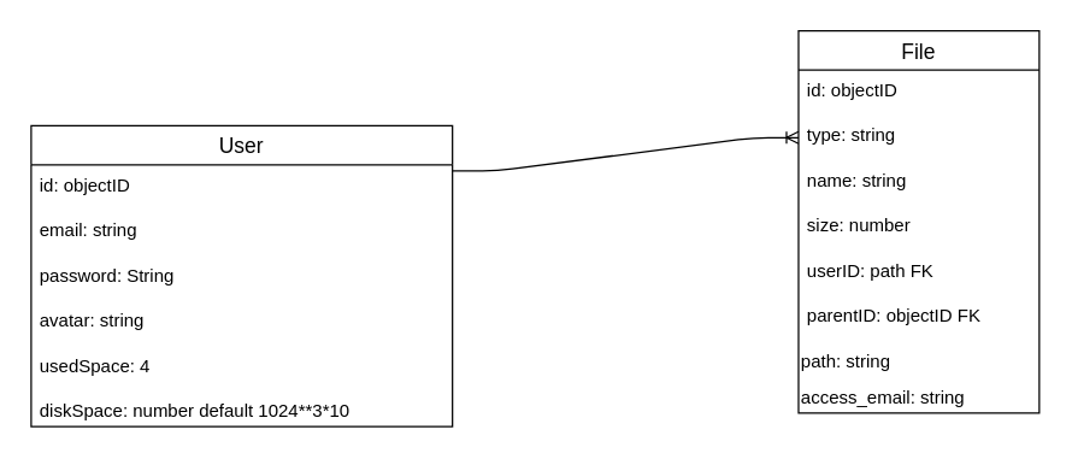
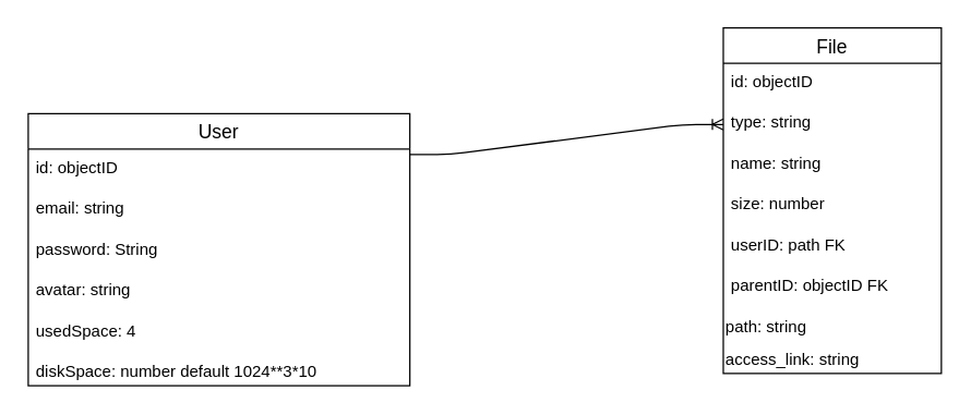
  <mxCell id="0" />
  <mxCell id="1" parent="0" />
  <mxCell id="2" value="User" style="swimlane;fontStyle=0;childLayout=stackLayout;horizontal=1;startSize=26;horizontalStack=0;resizeParent=1;resizeParentMax=0;resizeLast=0;collapsible=1;marginBottom=0;align=center;fontSize=14;" vertex="1" parent="1"><mxGeometry x="20" y="83" width="280" height="200" as="geometry" /></mxCell>
  <mxCell id="3" value="id: objectID" style="text;strokeColor=none;fillColor=none;spacingLeft=4;spacingRight=4;overflow=hidden;rotatable=0;points=[[0,0.5],[1,0.5]];portConstraint=eastwest;fontSize=12;" vertex="1" parent="2"><mxGeometry y="26" width="280" height="30" as="geometry" /></mxCell>
  <mxCell id="4" value="email: string" style="text;strokeColor=none;fillColor=none;spacingLeft=4;spacingRight=4;overflow=hidden;rotatable=0;points=[[0,0.5],[1,0.5]];portConstraint=eastwest;fontSize=12;" vertex="1" parent="2"><mxGeometry y="56" width="280" height="30" as="geometry" /></mxCell>
  <mxCell id="5" value="password: String" style="text;strokeColor=none;fillColor=none;spacingLeft=4;spacingRight=4;overflow=hidden;rotatable=0;points=[[0,0.5],[1,0.5]];portConstraint=eastwest;fontSize=12;" vertex="1" parent="2"><mxGeometry y="86" width="280" height="30" as="geometry" /></mxCell>
  <mxCell id="6" value="avatar: string" style="text;strokeColor=none;fillColor=none;spacingLeft=4;spacingRight=4;overflow=hidden;rotatable=0;points=[[0,0.5],[1,0.5]];portConstraint=eastwest;fontSize=12;" vertex="1" parent="2"><mxGeometry y="116" width="280" height="30" as="geometry" /></mxCell>
  <mxCell id="7" value="usedSpace: 4" style="text;strokeColor=none;fillColor=none;spacingLeft=4;spacingRight=4;overflow=hidden;rotatable=0;points=[[0,0.5],[1,0.5]];portConstraint=eastwest;fontSize=12;" vertex="1" parent="2"><mxGeometry y="146" width="280" height="30" as="geometry" /></mxCell>
  <mxCell id="8" value="diskSpace: number default 1024**3*10" style="text;strokeColor=none;fillColor=none;spacingLeft=4;spacingRight=4;overflow=hidden;rotatable=0;points=[[0,0.5],[1,0.5]];portConstraint=eastwest;fontSize=12;" vertex="1" parent="2"><mxGeometry y="176" width="280" height="24" as="geometry" /></mxCell>
  <mxCell id="9" value="File" style="swimlane;fontStyle=0;childLayout=stackLayout;horizontal=1;startSize=26;horizontalStack=0;resizeParent=1;resizeParentMax=0;resizeLast=0;collapsible=1;marginBottom=0;align=center;fontSize=14;" vertex="1" parent="1"><mxGeometry x="530" y="20" width="160" height="254" as="geometry" /></mxCell>
  <mxCell id="10" value="id: objectID" style="text;strokeColor=none;fillColor=none;spacingLeft=4;spacingRight=4;overflow=hidden;rotatable=0;points=[[0,0.5],[1,0.5]];portConstraint=eastwest;fontSize=12;" vertex="1" parent="9"><mxGeometry y="26" width="160" height="30" as="geometry" /></mxCell>
  <mxCell id="11" value="type: string" style="text;strokeColor=none;fillColor=none;spacingLeft=4;spacingRight=4;overflow=hidden;rotatable=0;points=[[0,0.5],[1,0.5]];portConstraint=eastwest;fontSize=12;" vertex="1" parent="9"><mxGeometry y="56" width="160" height="30" as="geometry" /></mxCell>
  <mxCell id="12" value="name: string" style="text;strokeColor=none;fillColor=none;spacingLeft=4;spacingRight=4;overflow=hidden;rotatable=0;points=[[0,0.5],[1,0.5]];portConstraint=eastwest;fontSize=12;" vertex="1" parent="9"><mxGeometry y="86" width="160" height="30" as="geometry" /></mxCell>
  <mxCell id="13" value="size: number" style="text;strokeColor=none;fillColor=none;spacingLeft=4;spacingRight=4;overflow=hidden;rotatable=0;points=[[0,0.5],[1,0.5]];portConstraint=eastwest;fontSize=12;" vertex="1" parent="9"><mxGeometry y="116" width="160" height="30" as="geometry" /></mxCell>
  <mxCell id="14" value="userID: path FK" style="text;strokeColor=none;fillColor=none;spacingLeft=4;spacingRight=4;overflow=hidden;rotatable=0;points=[[0,0.5],[1,0.5]];portConstraint=eastwest;fontSize=12;" vertex="1" parent="9"><mxGeometry y="146" width="160" height="30" as="geometry" /></mxCell>
  <mxCell id="15" value="parentID: objectID FK" style="text;strokeColor=none;fillColor=none;spacingLeft=4;spacingRight=4;overflow=hidden;rotatable=0;points=[[0,0.5],[1,0.5]];portConstraint=eastwest;fontSize=12;" vertex="1" parent="9"><mxGeometry y="176" width="160" height="30" as="geometry" /></mxCell>
  <mxCell id="16" value="&lt;div id=&quot;content&quot; class=&quot;style-scope ytd-expander&quot; style=&quot;overflow-wrap: break-word ; min-width: 0px ; margin: 0px ; padding: 0px ; border: 0px ; background: transparent ; overflow: hidden ; max-height: none&quot;&gt;path: string&lt;/div&gt;" style="text;whiteSpace=wrap;html=1;" vertex="1" parent="9"><mxGeometry y="206" width="160" height="24" as="geometry" /></mxCell>
- <mxCell id="17" value="&lt;div id=&quot;content&quot; class=&quot;style-scope ytd-expander&quot; style=&quot;overflow-wrap: break-word ; min-width: 0px ; margin: 0px ; padding: 0px ; border: 0px ; background: transparent ; overflow: hidden ; max-height: none&quot;&gt;access_email: string&lt;/div&gt;" style="text;whiteSpace=wrap;html=1;" vertex="1" parent="9"><mxGeometry y="230" width="160" height="24" as="geometry" /></mxCell>
+ <mxCell id="17" value="&lt;div id=&quot;content&quot; class=&quot;style-scope ytd-expander&quot; style=&quot;overflow-wrap: break-word ; min-width: 0px ; margin: 0px ; padding: 0px ; border: 0px ; background: transparent ; overflow: hidden ; max-height: none&quot;&gt;access_link: string&lt;/div&gt;" style="text;whiteSpace=wrap;html=1;" vertex="1" parent="9"><mxGeometry y="230" width="160" height="24" as="geometry" /></mxCell>
  <mxCell id="18" value="" style="edgeStyle=entityRelationEdgeStyle;fontSize=12;html=1;endArrow=ERoneToMany;entryX=0;entryY=0.5;entryDx=0;entryDy=0;" edge="1" parent="1" target="11"><mxGeometry width="100" height="100" relative="1" as="geometry"><mxPoint x="300" y="113" as="sourcePoint" /><mxPoint x="400" y="13" as="targetPoint" /></mxGeometry></mxCell>
